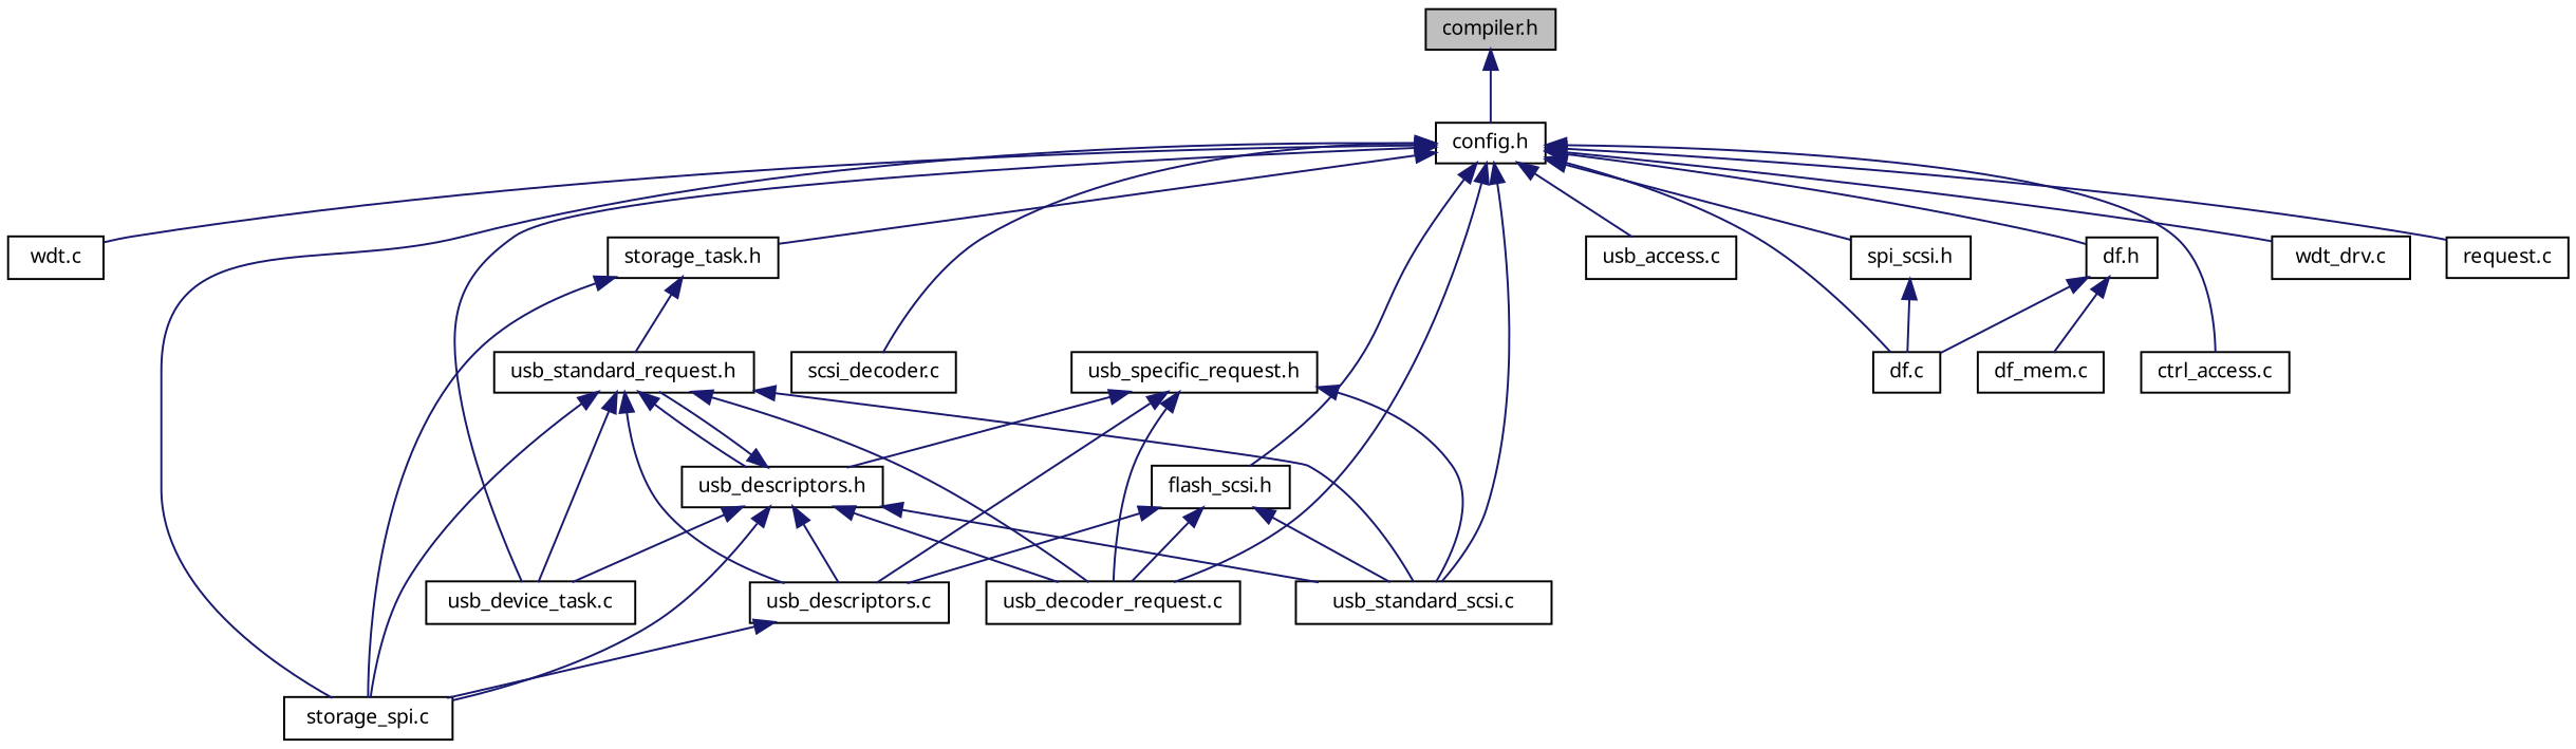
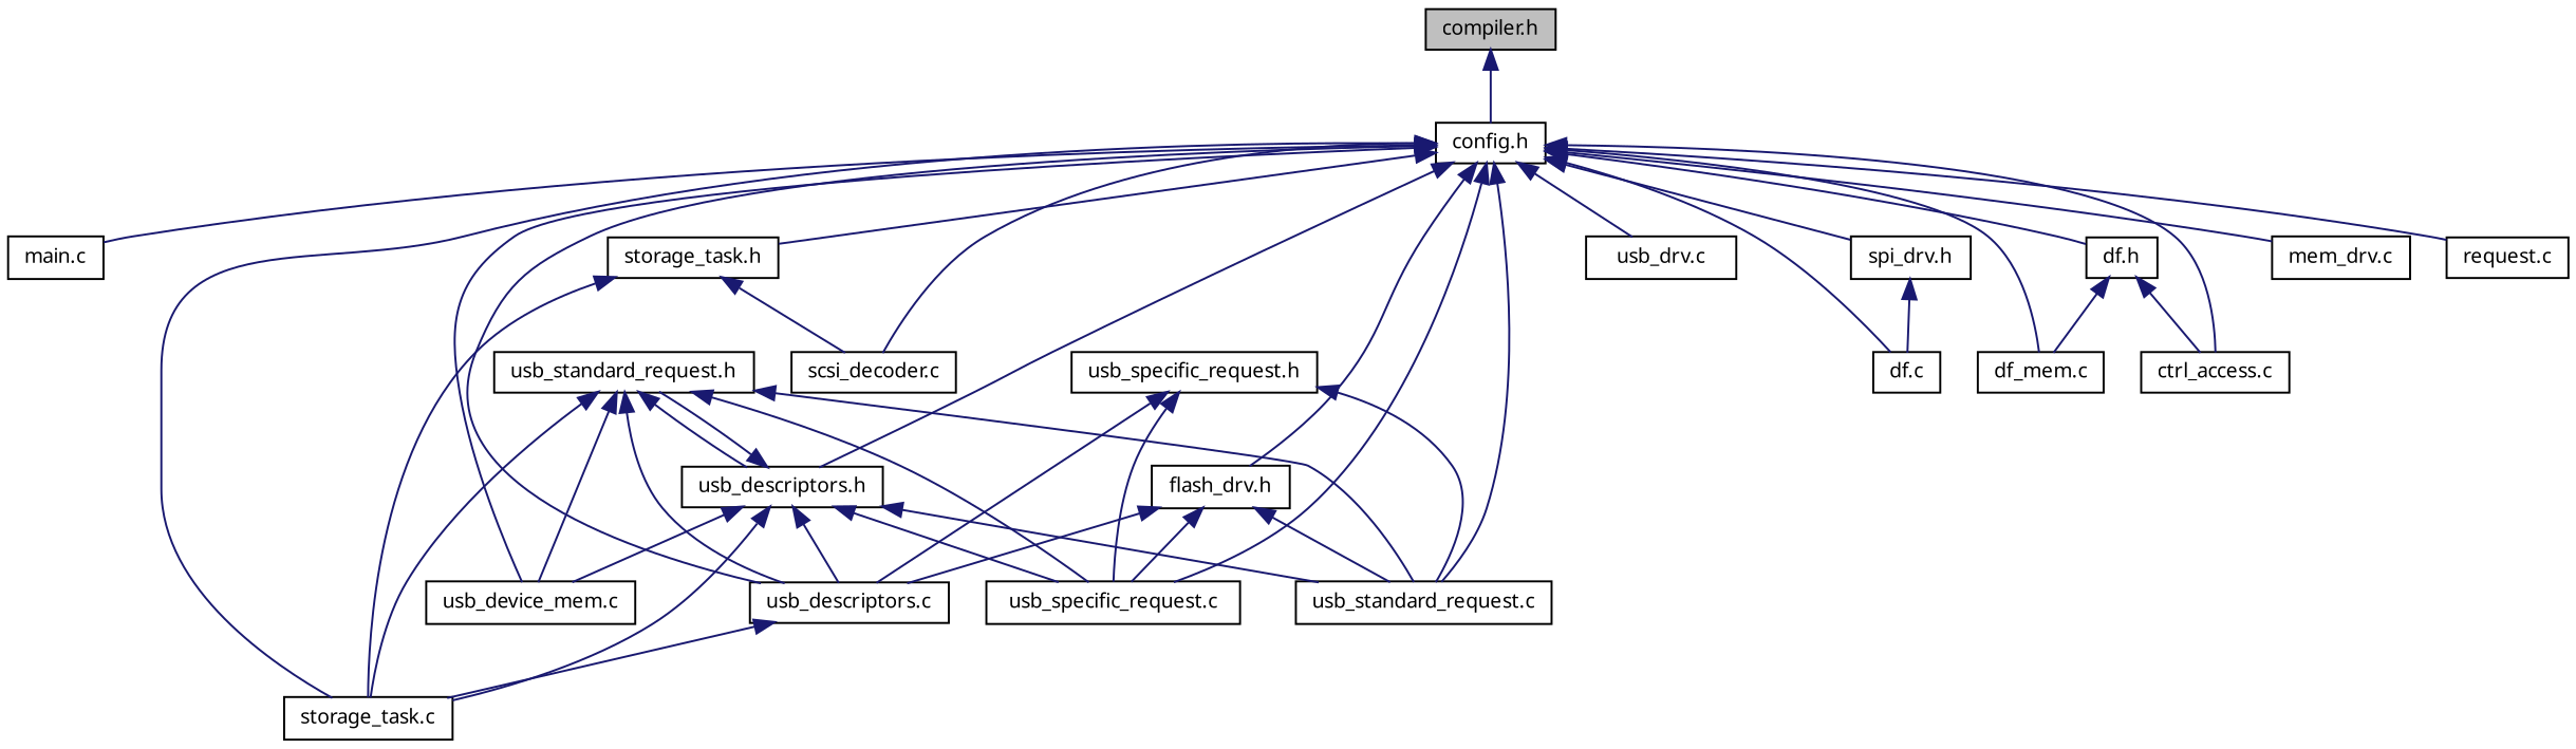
  digraph {
    node [color=black fillcolor=white fontname="FreeSans.ttf" fontsize=10 shape=record style=filled]
    edge [color=midnightblue dir=back fontname="FreeSans.ttf" fontsize=10 labelfontname="FreeSans.ttf" labelfontsize=10 style=solid]
    n1 [fillcolor=grey75 fontcolor=black height=0.2 label="compiler.h" width=0.4]
    n2 [height=0.2 label="config.h" width=0.4]
-   n3 [height=0.2 label="wdt.c" width=0.4]
-   n4 [height=0.2 label="storage_spi.c" width=0.4]
+   n3 [height=0.2 label="main.c" width=0.4]
+   n4 [height=0.2 label="storage_task.c" width=0.4]
    n5 [height=0.2 label="storage_task.h" width=0.4]
    n6 [height=0.2 label="scsi_decoder.c" width=0.4]
    n7 [height=0.2 label="usb_descriptors.h" width=0.4]
    n8 [height=0.2 label="usb_descriptors.c" width=0.4]
-   n9 [height=0.2 label="usb_decoder_request.c" width=0.4]
-   n10 [height=0.2 label="usb_device_task.c" width=0.4]
-   n11 [height=0.2 label="usb_standard_scsi.c" width=0.4]
-   n12 [height=0.2 label="flash_scsi.h" width=0.4]
-   n13 [height=0.2 label="usb_access.c" width=0.4]
+   n9 [height=0.2 label="usb_specific_request.c" width=0.4]
+   n10 [height=0.2 label="usb_device_mem.c" width=0.4]
+   n11 [height=0.2 label="usb_standard_request.c" width=0.4]
+   n12 [height=0.2 label="flash_drv.h" width=0.4]
+   n13 [height=0.2 label="usb_drv.c" width=0.4]
    n14 [height=0.2 label="df.c" width=0.4]
    n15 [height=0.2 label="df.h" width=0.4]
    n16 [height=0.2 label="df_mem.c" width=0.4]
    n17 [height=0.2 label="ctrl_access.c" width=0.4]
-   n18 [height=0.2 label="spi_scsi.h" width=0.4]
-   n19 [height=0.2 label="wdt_drv.c" width=0.4]
+   n18 [height=0.2 label="spi_drv.h" width=0.4]
+   n19 [height=0.2 label="mem_drv.c" width=0.4]
    n20 [height=0.2 label="request.c" width=0.4]
    n21 [height=0.2 label="usb_standard_request.h" width=0.4]
    n22 [height=0.2 label="usb_specific_request.h" width=0.4]
    n1 -> n2
    n2 -> n3
    n2 -> n4
    n2 -> n5
    n2 -> n6
-   n22 -> n7
+   n2 -> n7
+   n2 -> n8
    n2 -> n9
    n2 -> n10
    n2 -> n11
    n2 -> n12
    n2 -> n13
    n2 -> n14
    n2 -> n15
+   n2 -> n16
    n2 -> n17
    n2 -> n18
    n2 -> n19
    n2 -> n20
    n5 -> n4
-   n5 -> n21
+   n5 -> n6
    n7 -> n4
    n7 -> n8
    n7 -> n9
    n7 -> n10
    n7 -> n11
    n7 -> n21
    n8 -> n4
    n12 -> n8
    n12 -> n9
    n12 -> n11
-   n15 -> n14
+   n15 -> n17
    n15 -> n16
    n18 -> n14
    n21 -> n4
    n21 -> n7
    n21 -> n8
    n21 -> n9
    n21 -> n10
    n21 -> n11
    n22 -> n8
    n22 -> n9
    n22 -> n11
  }
